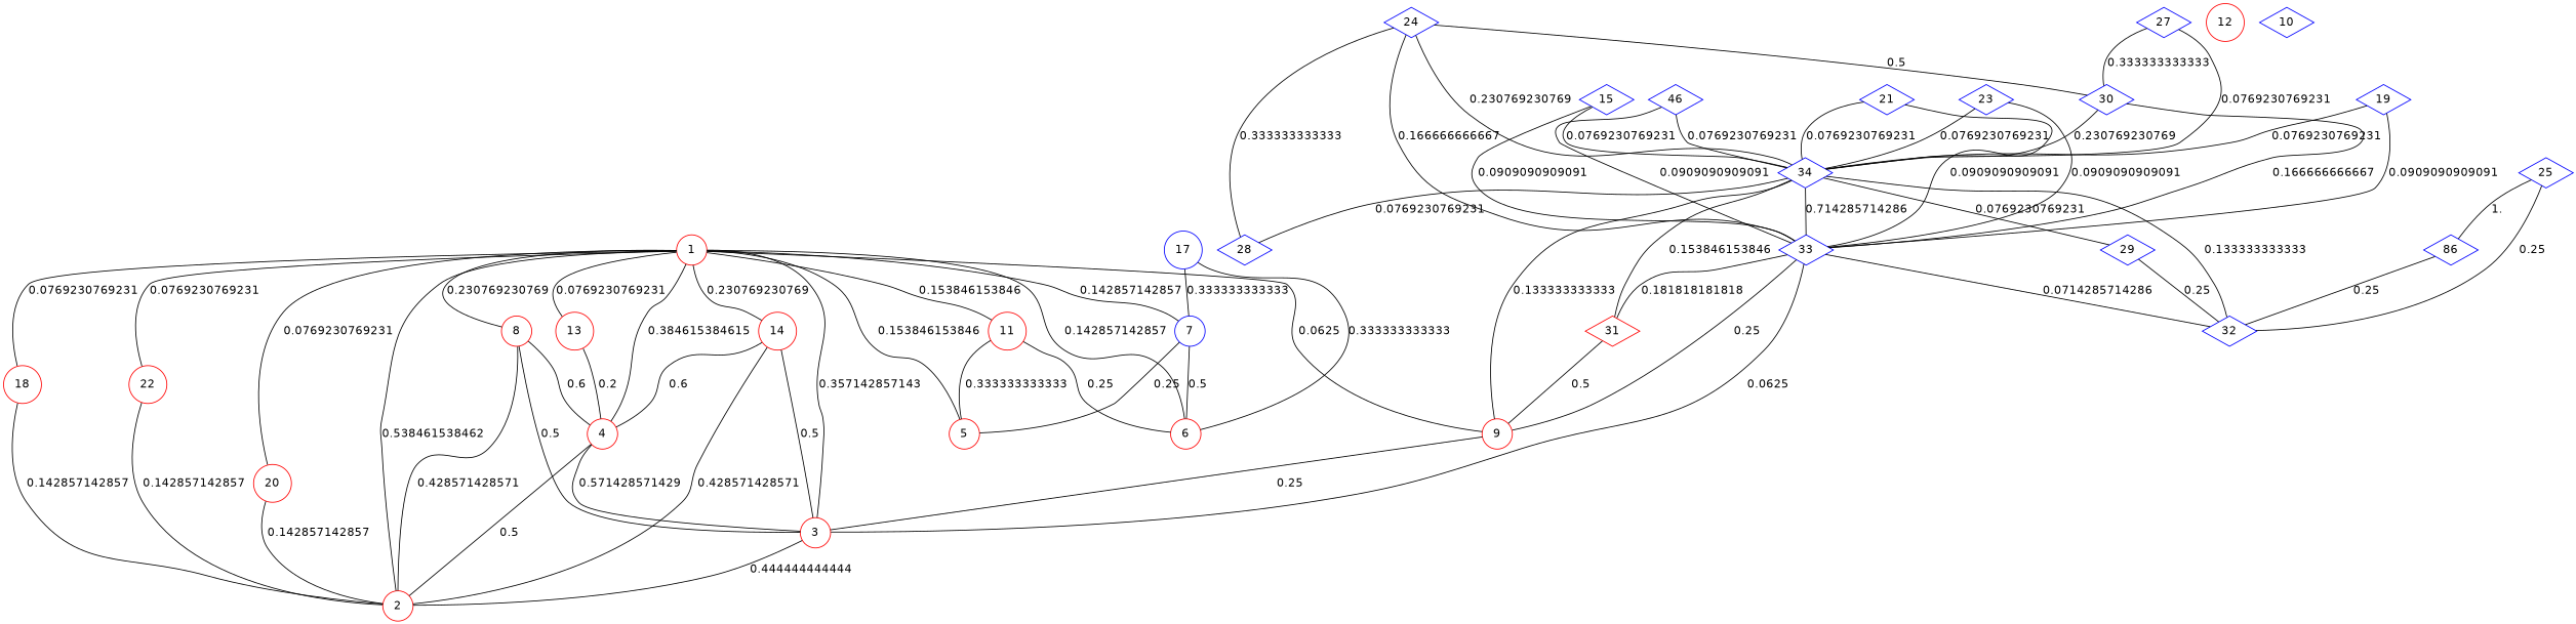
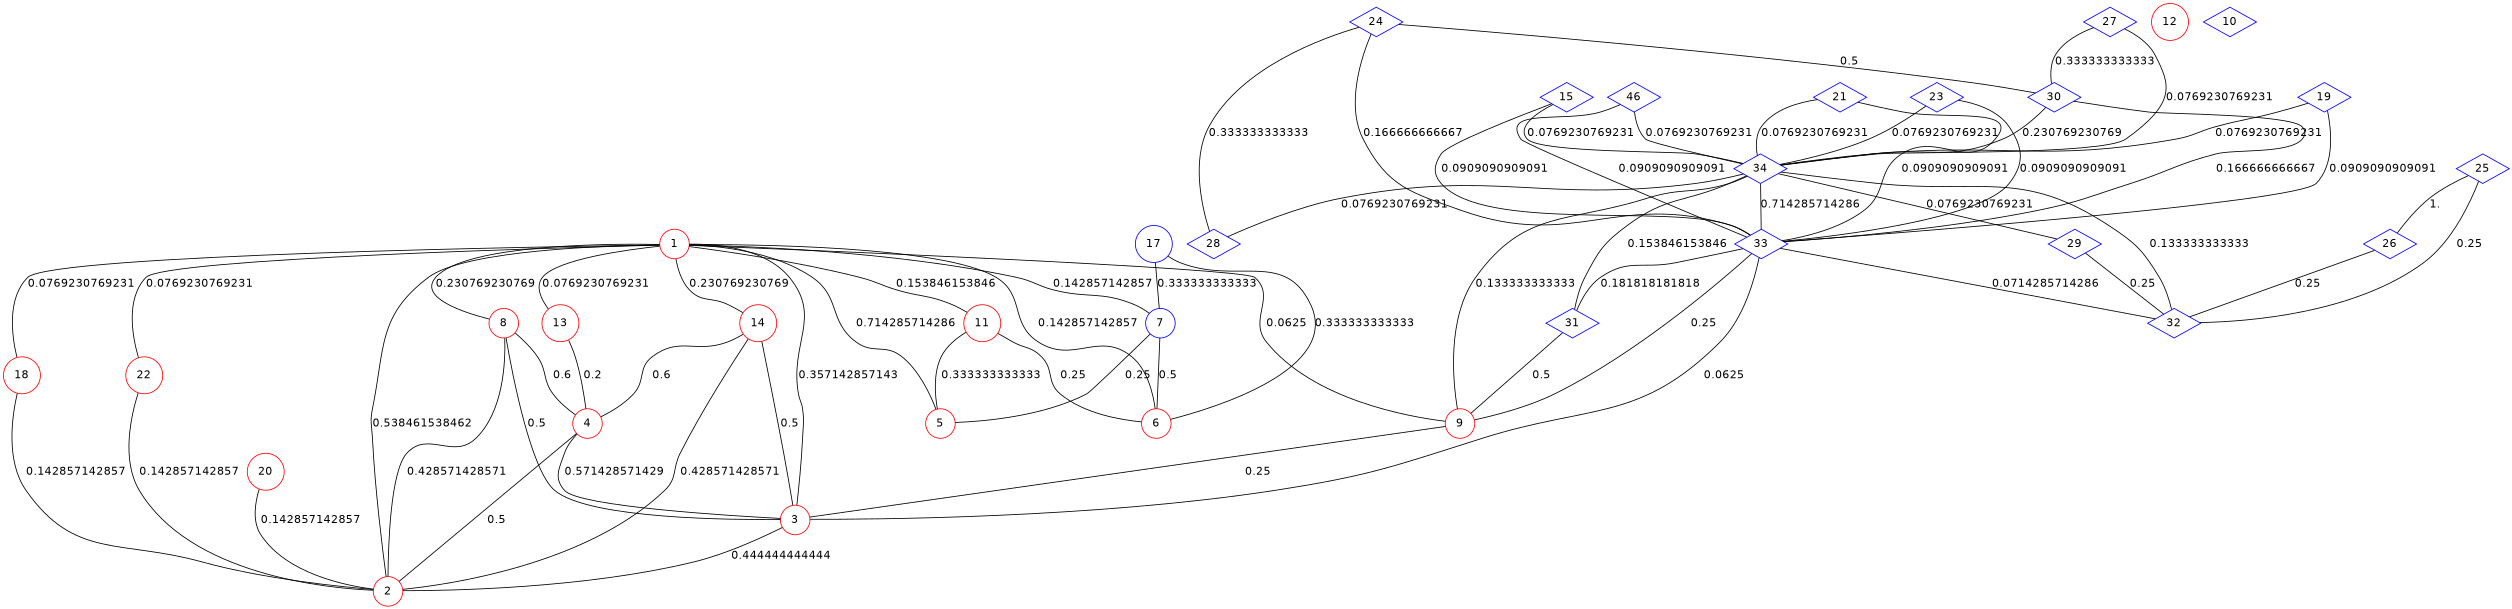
  graph {
    fontname="DejaVu Sans"
    node [color="#0000FF" fontname="DejaVu Sans" shape=circle]
    edge [fontname="DejaVu Sans"]
    n1 [color="#FF0000" label=2]
    n2 [color="#FF0000" label=3]
    n3 [color="#FF0000" label=4]
    n4 [color="#FF0000" label=5]
    n5 [color="#FF0000" label=6]
    n6 [label=7]
    n7 [color="#FF0000" label=8]
    n8 [color="#FF0000" label=9]
    n9 [color="#FF0000" label=11]
    n10 [color="#FF0000" label=12]
    n11 [color="#FF0000" label=13]
    n12 [color="#FF0000" label=14]
    n13 [color="#FF0000" label=18]
    n14 [color="#FF0000" label=20]
    n15 [color="#FF0000" label=22]
    n16 [label=32 shape=diamond]
    n17 [color="#FF0000" label=1]
-   n18 [color="#FF0000" label=31 shape=diamond]
+   n18 [label=31 shape=diamond]
    n19 [label=10 shape=diamond]
    n20 [label=28 shape=diamond]
    n21 [label=29 shape=diamond]
    n22 [label=33 shape=diamond]
    n23 [label=17]
    n24 [label=34 shape=diamond]
    n25 [label=15 shape=diamond]
    n26 [label=46 shape=diamond]
    n27 [label=19 shape=diamond]
    n28 [label=21 shape=diamond]
    n29 [label=23 shape=diamond]
-   n30 [label=86 shape=diamond]
+   n30 [label=26 shape=diamond]
    n31 [label=30 shape=diamond]
    n32 [label=24 shape=diamond]
    n33 [label=25 shape=diamond]
    n34 [label=27 shape=diamond]
    n2 -- n1 [label=0.444444444444]
    n3 -- n1 [label=0.5]
    n3 -- n2 [label=0.571428571429]
    n6 -- n4 [label=0.25]
    n6 -- n5 [label=0.5]
    n7 -- n1 [label=0.428571428571]
    n7 -- n2 [label=0.5]
    n7 -- n3 [label=0.6]
    n8 -- n2 [label=0.25]
    n9 -- n4 [label=0.333333333333]
    n9 -- n5 [label=0.25]
    n11 -- n3 [label=0.2]
    n12 -- n1 [label=0.428571428571]
    n12 -- n2 [label=0.5]
    n12 -- n3 [label=0.6]
    n13 -- n1 [label=0.142857142857]
    n14 -- n1 [label=0.142857142857]
    n15 -- n1 [label=0.142857142857]
    n17 -- n1 [label=0.538461538462]
    n17 -- n2 [label=0.357142857143]
-   n17 -- n3 [label=0.384615384615]
-   n17 -- n4 [label=0.153846153846]
+   n17 -- n4 [label=0.714285714286]
    n17 -- n5 [label=0.142857142857]
    n17 -- n6 [label=0.142857142857]
    n17 -- n7 [label=0.230769230769]
    n17 -- n8 [label=0.0625]
    n17 -- n9 [label=0.153846153846]
    n17 -- n11 [label=0.0769230769231]
    n17 -- n12 [label=0.230769230769]
    n17 -- n13 [label=0.0769230769231]
-   n17 -- n14 [label=0.0769230769231]
    n17 -- n15 [label=0.0769230769231]
    n18 -- n8 [label=0.5]
    n21 -- n16 [label=0.25]
    n22 -- n2 [label=0.0625]
    n22 -- n8 [label=0.25]
    n22 -- n16 [label=0.0714285714286]
    n22 -- n18 [label=0.181818181818]
    n23 -- n5 [label=0.333333333333]
    n23 -- n6 [label=0.333333333333]
    n24 -- n8 [label=0.133333333333]
    n24 -- n16 [label=0.133333333333]
    n24 -- n18 [label=0.153846153846]
    n24 -- n20 [label=0.0769230769231]
    n24 -- n21 [label=0.0769230769231]
    n24 -- n22 [label=0.714285714286]
    n25 -- n22 [label=0.0909090909091]
    n25 -- n24 [label=0.0769230769231]
    n26 -- n22 [label=0.0909090909091]
    n26 -- n24 [label=0.0769230769231]
    n27 -- n22 [label=0.0909090909091]
    n27 -- n24 [label=0.0769230769231]
    n28 -- n22 [label=0.0909090909091]
    n28 -- n24 [label=0.0769230769231]
    n29 -- n22 [label=0.0909090909091]
    n29 -- n24 [label=0.0769230769231]
    n30 -- n16 [label=0.25]
    n31 -- n22 [label=0.166666666667]
    n31 -- n24 [label=0.230769230769]
    n32 -- n20 [label=0.333333333333]
    n32 -- n22 [label=0.166666666667]
-   n32 -- n24 [label=0.230769230769]
    n32 -- n31 [label=0.5]
    n33 -- n16 [label=0.25]
    n33 -- n30 [label=1.]
    n34 -- n24 [label=0.0769230769231]
    n34 -- n31 [label=0.333333333333]
  }
